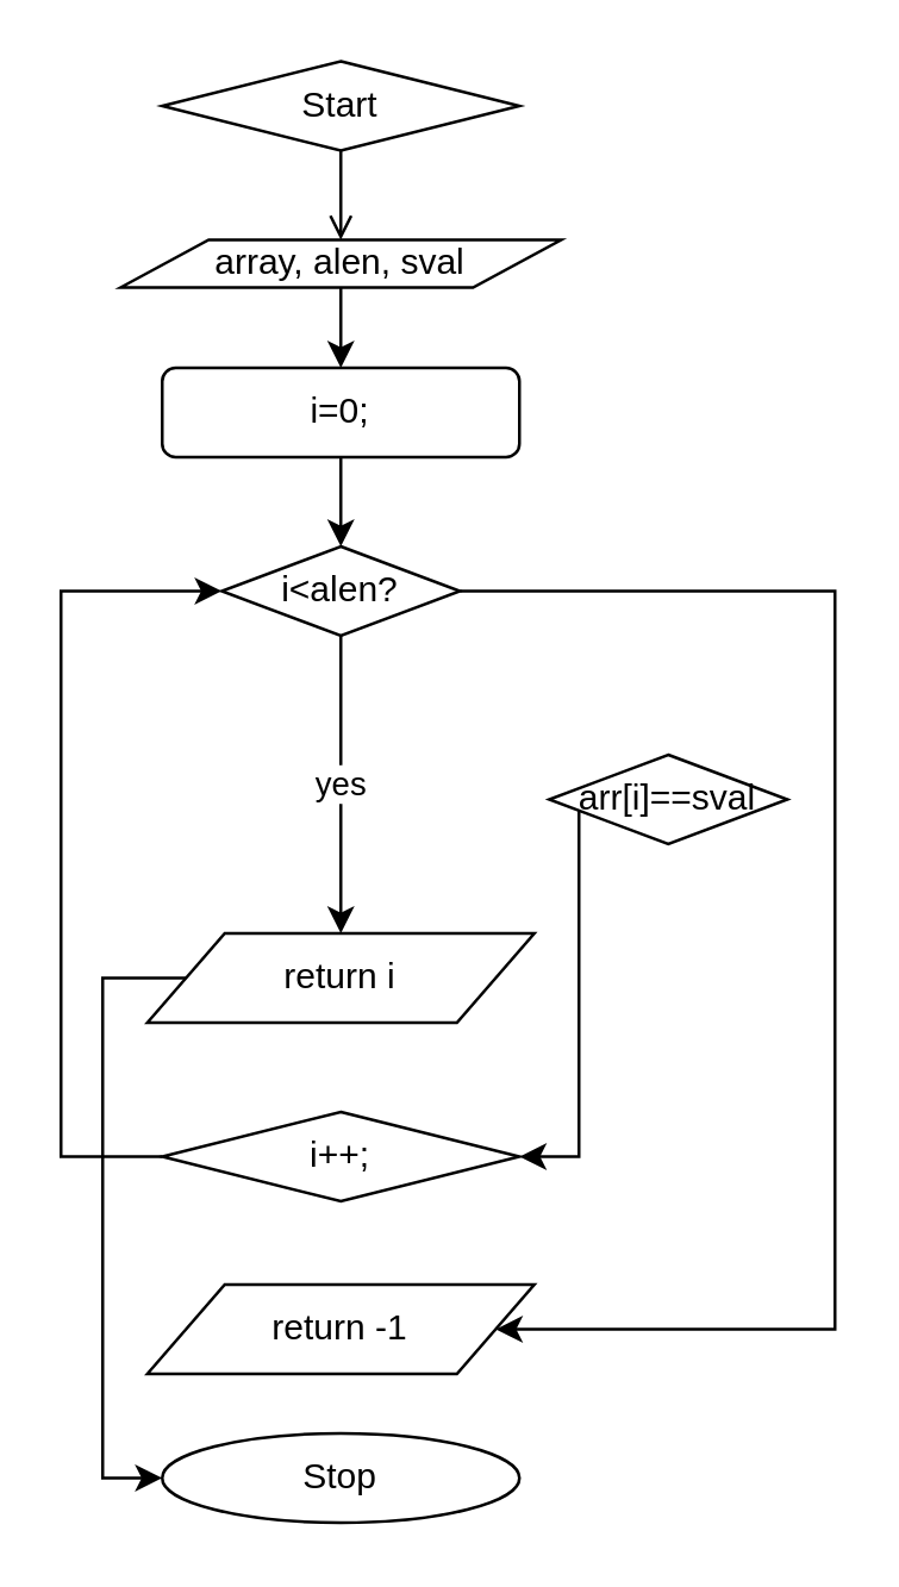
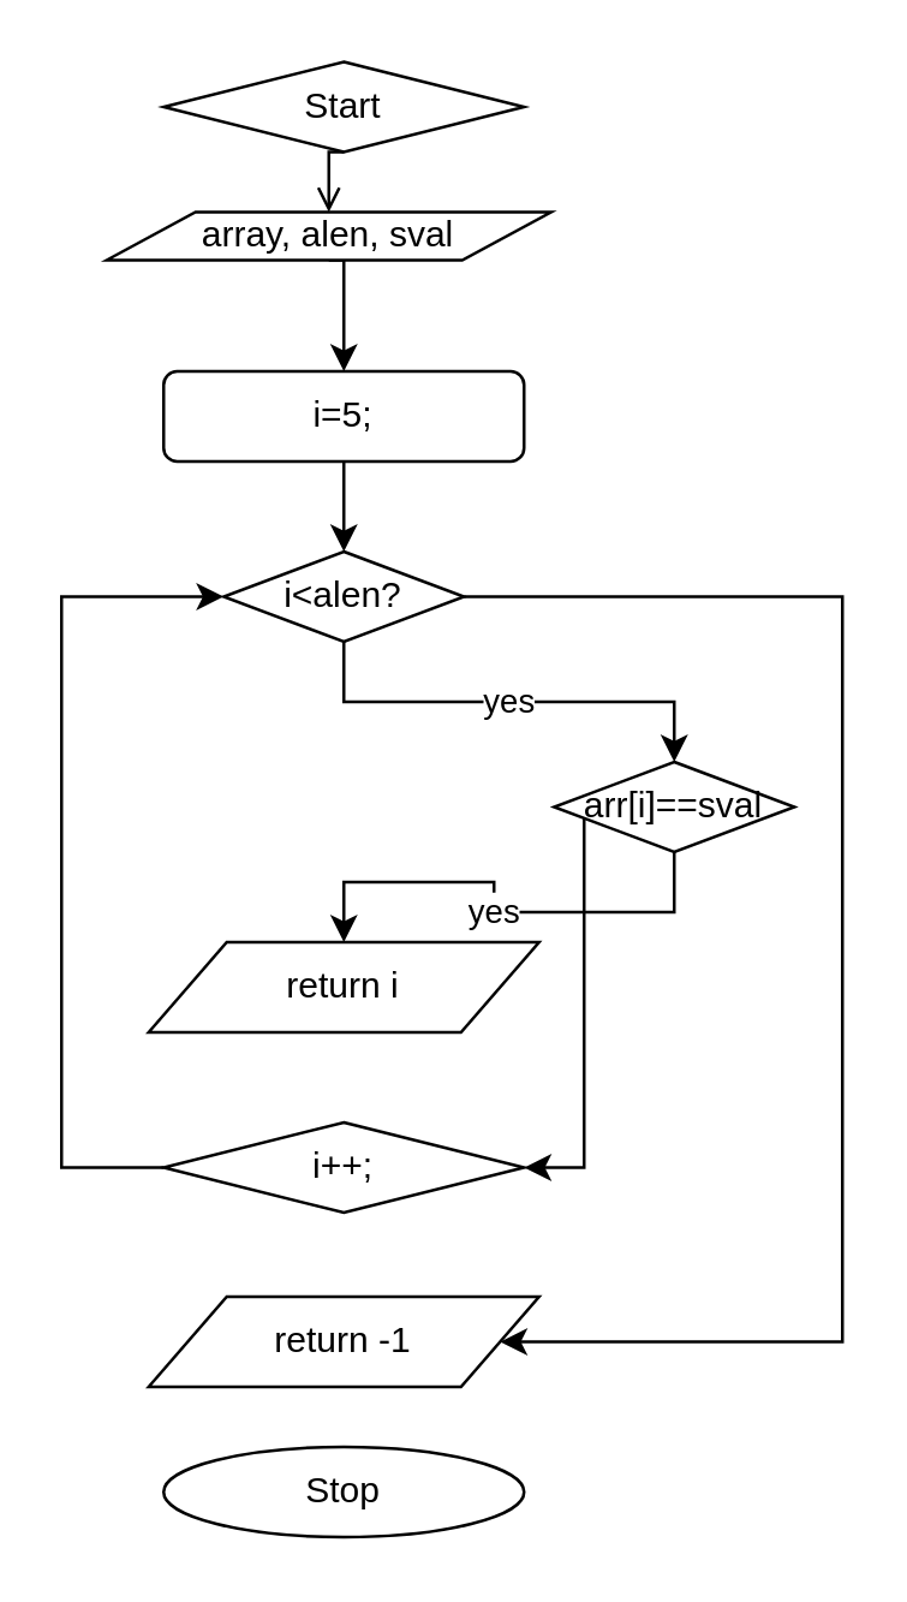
  <mxCell id="0" />
  <mxCell id="1" parent="0" />
  <mxCell id="2" style="edgeStyle=orthogonalEdgeStyle;rounded=0;orthogonalLoop=1;jettySize=auto;html=1;exitX=0.5;exitY=1;exitDx=0;exitDy=0;entryX=0.5;entryY=0;entryDx=0;entryDy=0;endArrow=open;" edge="1" parent="1" source="3" target="6"><mxGeometry relative="1" as="geometry" /></mxCell>
  <mxCell id="3" value="Start" style="rhombus;whiteSpace=wrap;html=1;" vertex="1" parent="1"><mxGeometry x="54" y="20" width="120" height="30" as="geometry" /></mxCell>
  <mxCell id="4" value="Stop" style="ellipse;whiteSpace=wrap;html=1;" vertex="1" parent="1"><mxGeometry x="54" y="481" width="120" height="30" as="geometry" /></mxCell>
  <mxCell id="5" style="edgeStyle=orthogonalEdgeStyle;rounded=0;orthogonalLoop=1;jettySize=auto;html=1;exitX=0.5;exitY=1;exitDx=0;exitDy=0;entryX=0.5;entryY=0;entryDx=0;entryDy=0;" edge="1" parent="1" source="6" target="10"><mxGeometry relative="1" as="geometry" /></mxCell>
- <mxCell id="6" value="array, alen, sval" style="shape=parallelogram;perimeter=parallelogramPerimeter;whiteSpace=wrap;html=1;" vertex="1" parent="1"><mxGeometry x="40" y="80" width="148" height="16" as="geometry" /></mxCell>
- <mxCell id="7" style="edgeStyle=orthogonalEdgeStyle;rounded=0;orthogonalLoop=1;jettySize=auto;html=1;exitX=0;exitY=0.5;exitDx=0;exitDy=0;entryX=0;entryY=0.5;entryDx=0;entryDy=0;" edge="1" parent="1" source="8" target="4"><mxGeometry relative="1" as="geometry"><Array as="points"><mxPoint x="34" y="328" /><mxPoint x="34" y="496" /></Array></mxGeometry></mxCell>
+ <mxCell id="6" value="array, alen, sval" style="shape=parallelogram;perimeter=parallelogramPerimeter;whiteSpace=wrap;html=1;" vertex="1" parent="1"><mxGeometry x="35" y="70" width="148" height="16" as="geometry" /></mxCell>
  <mxCell id="8" value="return i" style="shape=parallelogram;perimeter=parallelogramPerimeter;whiteSpace=wrap;html=1;" vertex="1" parent="1"><mxGeometry x="49" y="313" width="130" height="30" as="geometry" /></mxCell>
  <mxCell id="9" style="edgeStyle=orthogonalEdgeStyle;rounded=0;orthogonalLoop=1;jettySize=auto;html=1;exitX=0.5;exitY=1;exitDx=0;exitDy=0;entryX=0.5;entryY=0;entryDx=0;entryDy=0;" edge="1" parent="1" source="10" target="16"><mxGeometry relative="1" as="geometry" /></mxCell>
- <mxCell id="10" value="i=0;" style="rounded=1;whiteSpace=wrap;html=1;" vertex="1" parent="1"><mxGeometry x="54" y="123" width="120" height="30" as="geometry" /></mxCell>
+ <mxCell id="10" value="i=5;" style="rounded=1;whiteSpace=wrap;html=1;" vertex="1" parent="1"><mxGeometry x="54" y="123" width="120" height="30" as="geometry" /></mxCell>
+ <mxCell id="11" value="yes" style="edgeStyle=orthogonalEdgeStyle;rounded=0;orthogonalLoop=1;jettySize=auto;html=1;exitX=0.5;exitY=1;exitDx=0;exitDy=0;entryX=0.5;entryY=0;entryDx=0;entryDy=0;" edge="1" parent="1" source="13" target="8"><mxGeometry relative="1" as="geometry" /></mxCell>
  <mxCell id="12" style="edgeStyle=orthogonalEdgeStyle;rounded=0;orthogonalLoop=1;jettySize=auto;html=1;exitX=1;exitY=0.5;exitDx=0;exitDy=0;entryX=1;entryY=0.5;entryDx=0;entryDy=0;" edge="1" parent="1" source="13" target="19"><mxGeometry relative="1" as="geometry"><Array as="points"><mxPoint x="194" y="268" /><mxPoint x="194" y="388" /></Array></mxGeometry></mxCell>
  <mxCell id="13" value="arr[i]==sval" style="rhombus;whiteSpace=wrap;html=1;" vertex="1" parent="1"><mxGeometry x="184" y="253" width="80" height="30" as="geometry" /></mxCell>
- <mxCell id="14" value="yes" style="edgeStyle=orthogonalEdgeStyle;rounded=0;orthogonalLoop=1;jettySize=auto;html=1;exitX=0.5;exitY=1;exitDx=0;exitDy=0;" edge="1" parent="1" source="16" target="8"><mxGeometry relative="1" as="geometry" /></mxCell>
+ <mxCell id="14" value="yes" style="edgeStyle=orthogonalEdgeStyle;rounded=0;orthogonalLoop=1;jettySize=auto;html=1;exitX=0.5;exitY=1;exitDx=0;exitDy=0;entryX=0.5;entryY=0;entryDx=0;entryDy=0;" edge="1" parent="1" source="16" target="13"><mxGeometry relative="1" as="geometry" /></mxCell>
  <mxCell id="15" style="edgeStyle=orthogonalEdgeStyle;rounded=0;orthogonalLoop=1;jettySize=auto;html=1;exitX=1;exitY=0.5;exitDx=0;exitDy=0;entryX=1;entryY=0.5;entryDx=0;entryDy=0;" edge="1" parent="1" source="16" target="17"><mxGeometry relative="1" as="geometry"><Array as="points"><mxPoint x="280" y="198" /><mxPoint x="280" y="446" /></Array></mxGeometry></mxCell>
  <mxCell id="16" value="i&amp;lt;alen?" style="rhombus;whiteSpace=wrap;html=1;" vertex="1" parent="1"><mxGeometry x="74" y="183" width="80" height="30" as="geometry" /></mxCell>
  <mxCell id="17" value="return -1" style="shape=parallelogram;perimeter=parallelogramPerimeter;whiteSpace=wrap;html=1;" vertex="1" parent="1"><mxGeometry x="49" y="431" width="130" height="30" as="geometry" /></mxCell>
  <mxCell id="18" style="edgeStyle=orthogonalEdgeStyle;rounded=0;orthogonalLoop=1;jettySize=auto;html=1;exitX=0;exitY=0.5;exitDx=0;exitDy=0;entryX=0;entryY=0.5;entryDx=0;entryDy=0;" edge="1" parent="1" source="19" target="16"><mxGeometry relative="1" as="geometry"><Array as="points"><mxPoint x="20" y="388" /><mxPoint x="20" y="198" /></Array></mxGeometry></mxCell>
  <mxCell id="19" value="i++;" style="rhombus;whiteSpace=wrap;html=1;" vertex="1" parent="1"><mxGeometry x="54" y="373" width="120" height="30" as="geometry" /></mxCell>
